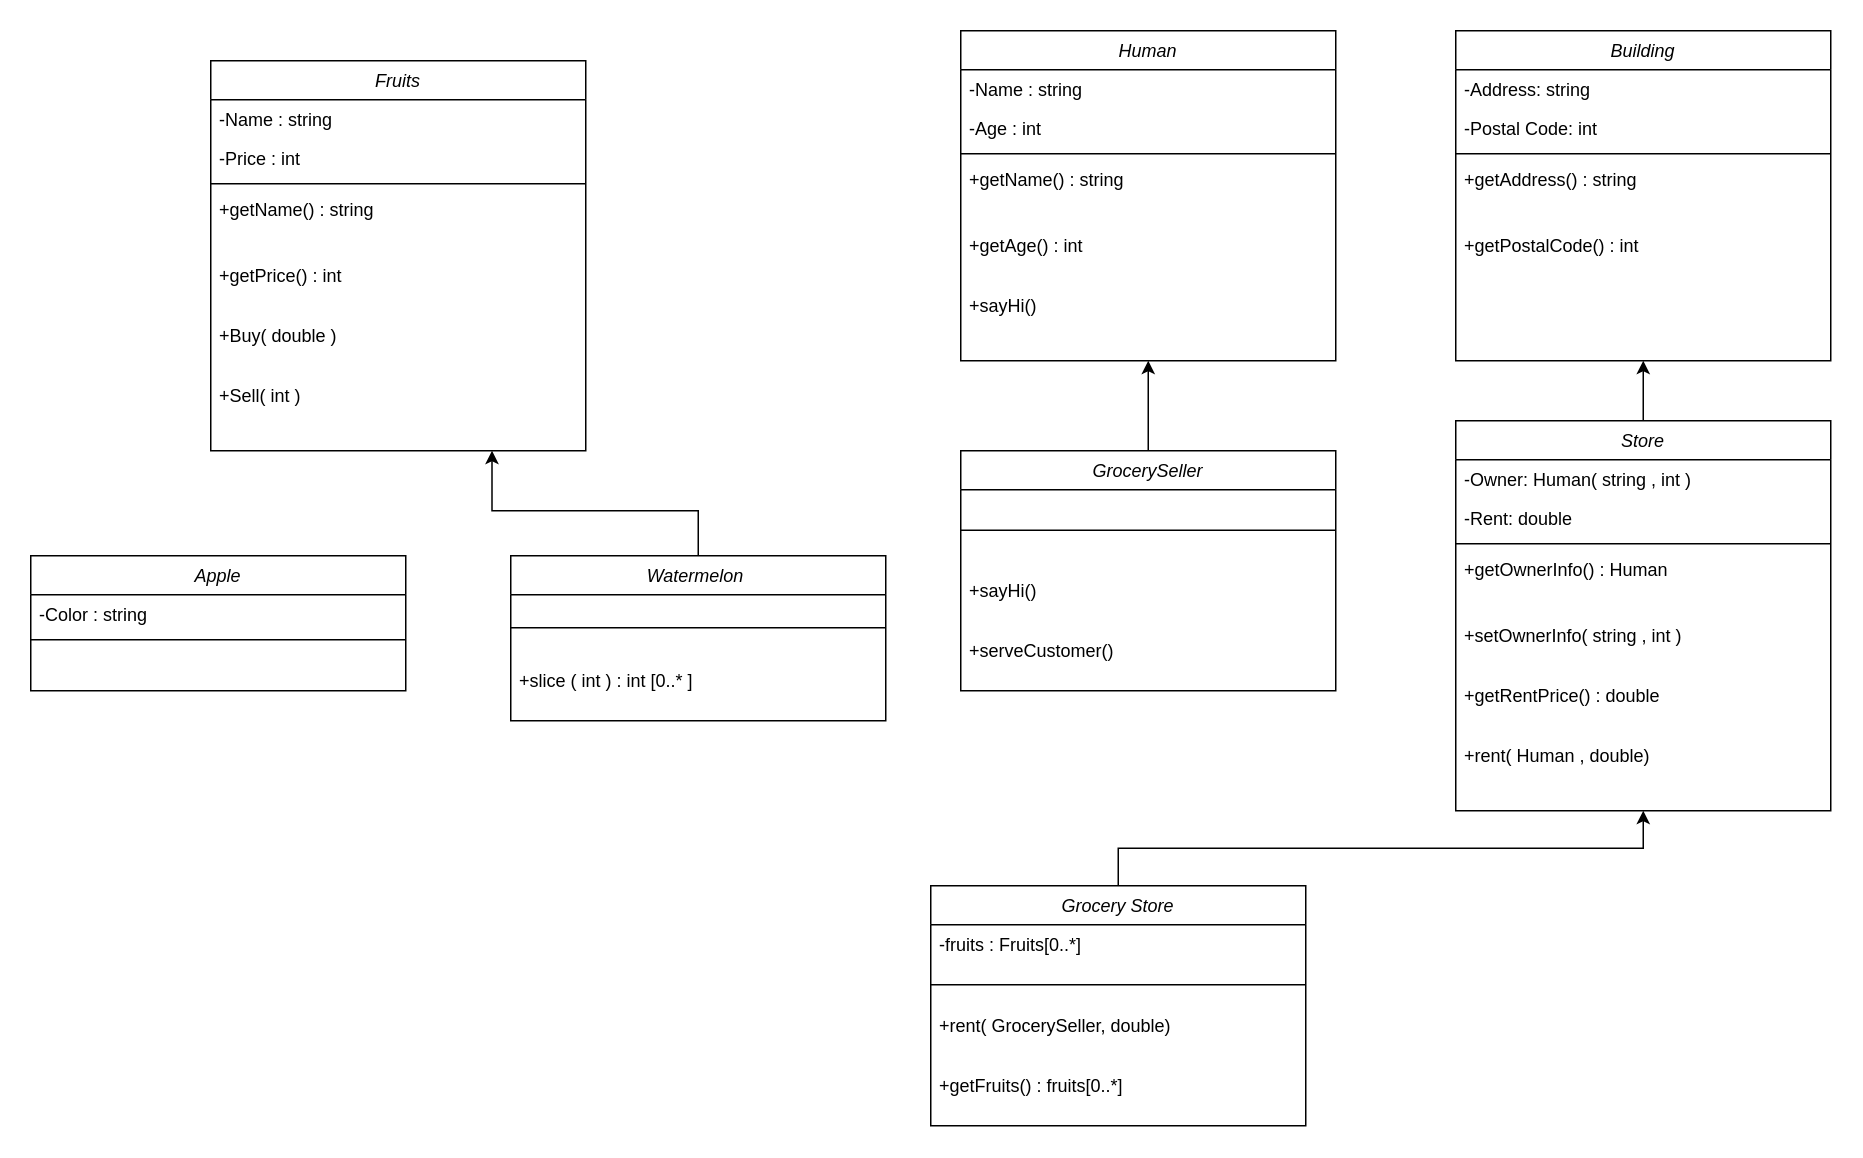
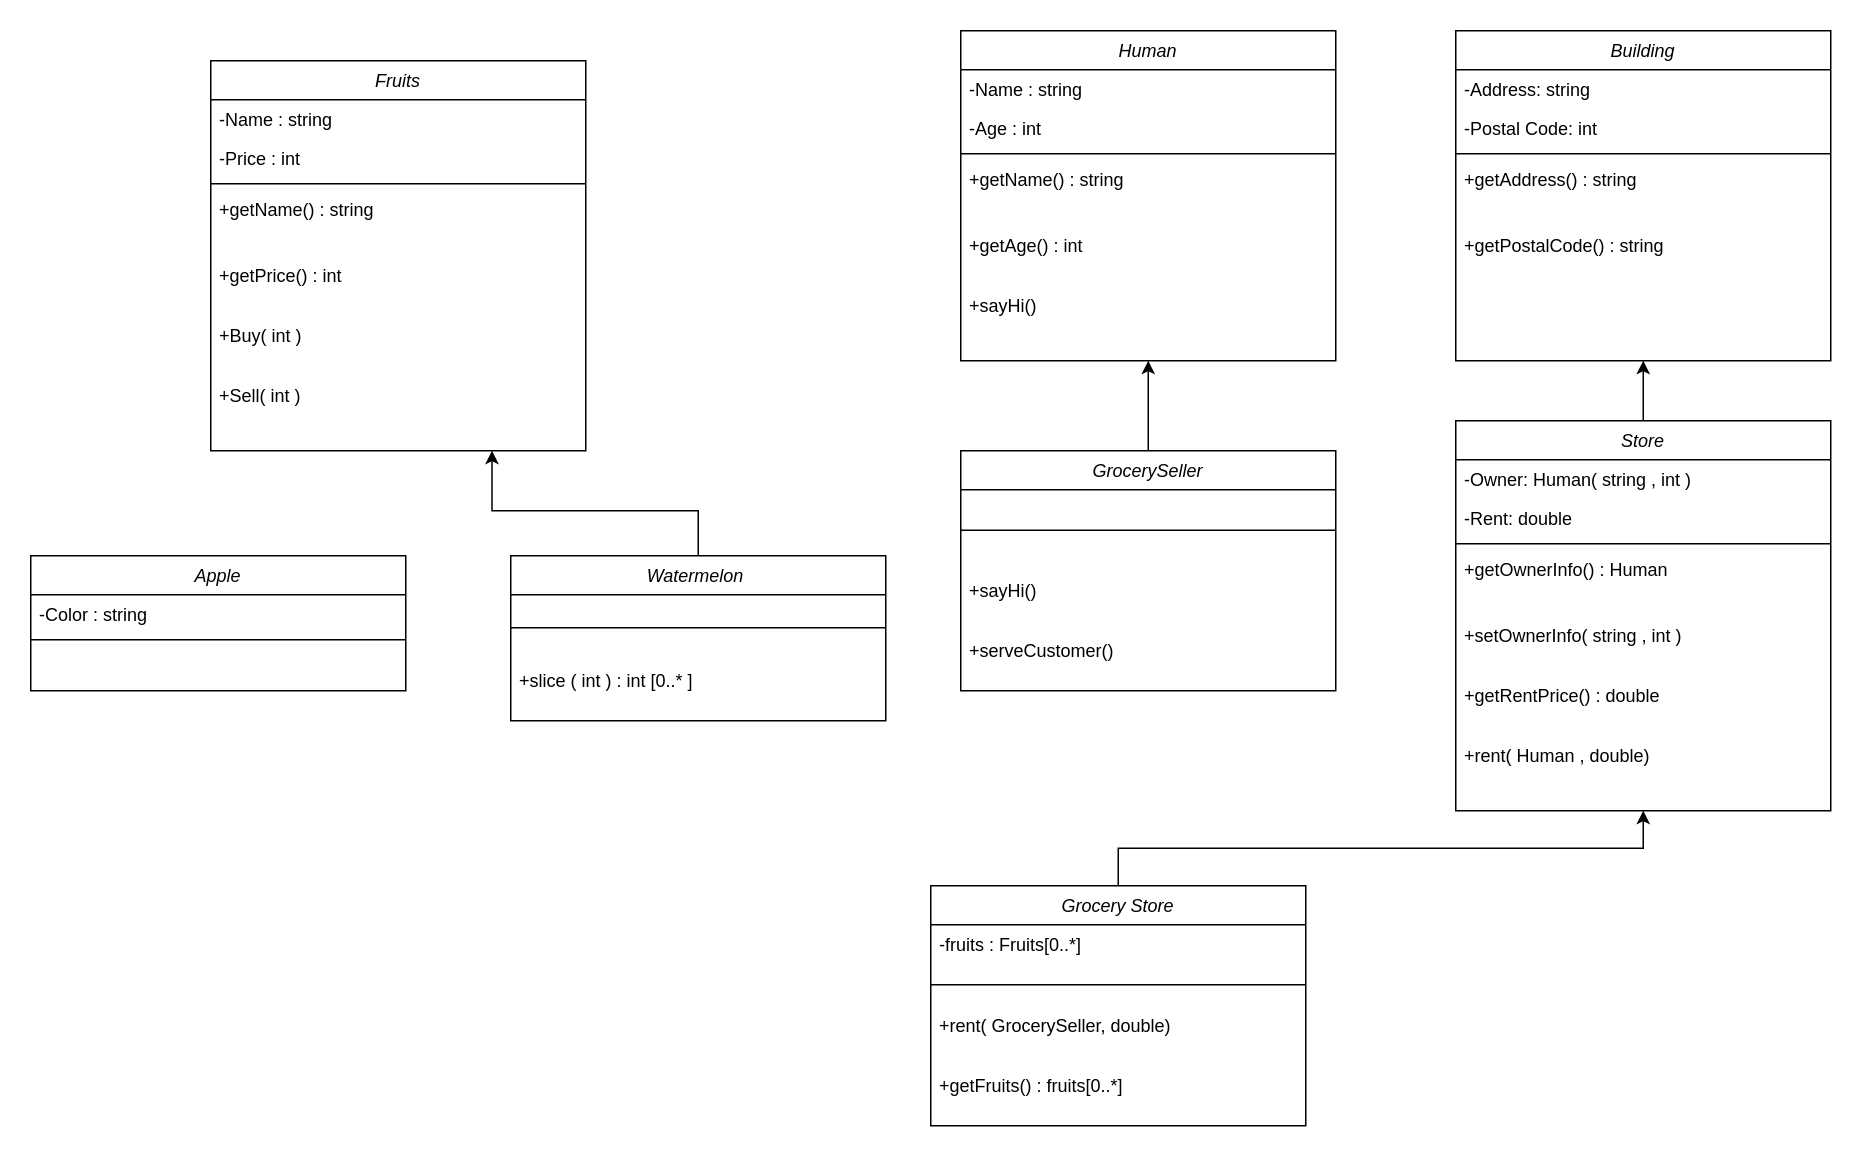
  <mxCell id="0" />
  <mxCell id="1" parent="0" />
  <mxCell id="2" value="Fruits" style="swimlane;fontStyle=2;align=center;verticalAlign=top;childLayout=stackLayout;horizontal=1;startSize=26;horizontalStack=0;resizeParent=1;resizeLast=0;collapsible=1;marginBottom=0;rounded=0;shadow=0;strokeWidth=1;" parent="1" vertex="1"><mxGeometry x="140" y="40" width="250" height="260" as="geometry"><mxRectangle x="230" y="140" width="160" height="26" as="alternateBounds" /></mxGeometry></mxCell>
  <mxCell id="3" value="-Name : string" style="text;align=left;verticalAlign=top;spacingLeft=4;spacingRight=4;overflow=hidden;rotatable=0;points=[[0,0.5],[1,0.5]];portConstraint=eastwest;" parent="2" vertex="1"><mxGeometry y="26" width="250" height="26" as="geometry" /></mxCell>
  <mxCell id="4" value="-Price : int" style="text;align=left;verticalAlign=top;spacingLeft=4;spacingRight=4;overflow=hidden;rotatable=0;points=[[0,0.5],[1,0.5]];portConstraint=eastwest;rounded=0;shadow=0;html=0;" parent="2" vertex="1"><mxGeometry y="52" width="250" height="26" as="geometry" /></mxCell>
  <mxCell id="5" value="" style="line;html=1;strokeWidth=1;align=left;verticalAlign=middle;spacingTop=-1;spacingLeft=3;spacingRight=3;rotatable=0;labelPosition=right;points=[];portConstraint=eastwest;" parent="2" vertex="1"><mxGeometry y="78" width="250" height="8" as="geometry" /></mxCell>
  <mxCell id="6" value="+getName() : string&#10;" style="text;align=left;verticalAlign=top;spacingLeft=4;spacingRight=4;overflow=hidden;rotatable=0;points=[[0,0.5],[1,0.5]];portConstraint=eastwest;shadow=0;" parent="2" vertex="1"><mxGeometry y="86" width="250" height="44" as="geometry" /></mxCell>
  <mxCell id="7" value="+getPrice() : int " style="text;align=left;verticalAlign=top;spacingLeft=4;spacingRight=4;overflow=hidden;rotatable=0;points=[[0,0.5],[1,0.5]];portConstraint=eastwest;shadow=0;" parent="2" vertex="1"><mxGeometry y="130" width="250" height="40" as="geometry" /></mxCell>
- <mxCell id="8" value="+Buy( double )" style="text;align=left;verticalAlign=top;spacingLeft=4;spacingRight=4;overflow=hidden;rotatable=0;points=[[0,0.5],[1,0.5]];portConstraint=eastwest;shadow=0;" parent="2" vertex="1"><mxGeometry y="170" width="250" height="40" as="geometry" /></mxCell>
+ <mxCell id="8" value="+Buy( int )" style="text;align=left;verticalAlign=top;spacingLeft=4;spacingRight=4;overflow=hidden;rotatable=0;points=[[0,0.5],[1,0.5]];portConstraint=eastwest;shadow=0;" parent="2" vertex="1"><mxGeometry y="170" width="250" height="40" as="geometry" /></mxCell>
  <mxCell id="9" value="+Sell( int )" style="text;align=left;verticalAlign=top;spacingLeft=4;spacingRight=4;overflow=hidden;rotatable=0;points=[[0,0.5],[1,0.5]];portConstraint=eastwest;shadow=0;" parent="2" vertex="1"><mxGeometry y="210" width="250" height="40" as="geometry" /></mxCell>
  <mxCell id="10" value="Apple" style="swimlane;fontStyle=2;align=center;verticalAlign=top;childLayout=stackLayout;horizontal=1;startSize=26;horizontalStack=0;resizeParent=1;resizeLast=0;collapsible=1;marginBottom=0;rounded=0;shadow=0;strokeWidth=1;" parent="1" vertex="1"><mxGeometry x="20" y="370" width="250" height="90" as="geometry"><mxRectangle x="230" y="140" width="160" height="26" as="alternateBounds" /></mxGeometry></mxCell>
  <mxCell id="11" value="-Color : string" style="text;align=left;verticalAlign=top;spacingLeft=4;spacingRight=4;overflow=hidden;rotatable=0;points=[[0,0.5],[1,0.5]];portConstraint=eastwest;" parent="10" vertex="1"><mxGeometry y="26" width="250" height="26" as="geometry" /></mxCell>
  <mxCell id="12" value="" style="line;html=1;strokeWidth=1;align=left;verticalAlign=middle;spacingTop=-1;spacingLeft=3;spacingRight=3;rotatable=0;labelPosition=right;points=[];portConstraint=eastwest;" parent="10" vertex="1"><mxGeometry y="52" width="250" height="8" as="geometry" /></mxCell>
  <mxCell id="13" style="edgeStyle=orthogonalEdgeStyle;rounded=0;orthogonalLoop=1;jettySize=auto;html=1;exitX=0.5;exitY=0;exitDx=0;exitDy=0;entryX=0.75;entryY=1;entryDx=0;entryDy=0;" parent="1" source="14" target="2" edge="1"><mxGeometry relative="1" as="geometry"><mxPoint x="440" y="300" as="targetPoint" /><Array as="points"><mxPoint x="465" y="340" /><mxPoint x="328" y="340" /></Array></mxGeometry></mxCell>
  <mxCell id="14" value="Watermelon " style="swimlane;fontStyle=2;align=center;verticalAlign=top;childLayout=stackLayout;horizontal=1;startSize=26;horizontalStack=0;resizeParent=1;resizeLast=0;collapsible=1;marginBottom=0;rounded=0;shadow=0;strokeWidth=1;" parent="1" vertex="1"><mxGeometry x="340" y="370" width="250" height="110" as="geometry"><mxRectangle x="230" y="140" width="160" height="26" as="alternateBounds" /></mxGeometry></mxCell>
  <mxCell id="15" value="" style="line;html=1;strokeWidth=1;align=left;verticalAlign=middle;spacingTop=-1;spacingLeft=3;spacingRight=3;rotatable=0;labelPosition=right;points=[];portConstraint=eastwest;" parent="14" vertex="1"><mxGeometry y="26" width="250" height="44" as="geometry" /></mxCell>
  <mxCell id="16" value="+slice ( int ) : int [0..* ]&#10;" style="text;align=left;verticalAlign=top;spacingLeft=4;spacingRight=4;overflow=hidden;rotatable=0;points=[[0,0.5],[1,0.5]];portConstraint=eastwest;shadow=0;" parent="14" vertex="1"><mxGeometry y="70" width="250" height="30" as="geometry" /></mxCell>
  <mxCell id="17" value="Human" style="swimlane;fontStyle=2;align=center;verticalAlign=top;childLayout=stackLayout;horizontal=1;startSize=26;horizontalStack=0;resizeParent=1;resizeLast=0;collapsible=1;marginBottom=0;rounded=0;shadow=0;strokeWidth=1;" vertex="1" parent="1"><mxGeometry x="640" y="20" width="250" height="220" as="geometry"><mxRectangle x="230" y="140" width="160" height="26" as="alternateBounds" /></mxGeometry></mxCell>
  <mxCell id="18" value="-Name : string" style="text;align=left;verticalAlign=top;spacingLeft=4;spacingRight=4;overflow=hidden;rotatable=0;points=[[0,0.5],[1,0.5]];portConstraint=eastwest;" vertex="1" parent="17"><mxGeometry y="26" width="250" height="26" as="geometry" /></mxCell>
  <mxCell id="19" value="-Age : int" style="text;align=left;verticalAlign=top;spacingLeft=4;spacingRight=4;overflow=hidden;rotatable=0;points=[[0,0.5],[1,0.5]];portConstraint=eastwest;rounded=0;shadow=0;html=0;" vertex="1" parent="17"><mxGeometry y="52" width="250" height="26" as="geometry" /></mxCell>
  <mxCell id="20" value="" style="line;html=1;strokeWidth=1;align=left;verticalAlign=middle;spacingTop=-1;spacingLeft=3;spacingRight=3;rotatable=0;labelPosition=right;points=[];portConstraint=eastwest;" vertex="1" parent="17"><mxGeometry y="78" width="250" height="8" as="geometry" /></mxCell>
  <mxCell id="21" value="+getName() : string&#10;" style="text;align=left;verticalAlign=top;spacingLeft=4;spacingRight=4;overflow=hidden;rotatable=0;points=[[0,0.5],[1,0.5]];portConstraint=eastwest;shadow=0;" vertex="1" parent="17"><mxGeometry y="86" width="250" height="44" as="geometry" /></mxCell>
  <mxCell id="22" value="+getAge() : int " style="text;align=left;verticalAlign=top;spacingLeft=4;spacingRight=4;overflow=hidden;rotatable=0;points=[[0,0.5],[1,0.5]];portConstraint=eastwest;shadow=0;" vertex="1" parent="17"><mxGeometry y="130" width="250" height="40" as="geometry" /></mxCell>
  <mxCell id="23" value="+sayHi() " style="text;align=left;verticalAlign=top;spacingLeft=4;spacingRight=4;overflow=hidden;rotatable=0;points=[[0,0.5],[1,0.5]];portConstraint=eastwest;shadow=0;" vertex="1" parent="17"><mxGeometry y="170" width="250" height="40" as="geometry" /></mxCell>
  <mxCell id="24" style="edgeStyle=orthogonalEdgeStyle;rounded=0;orthogonalLoop=1;jettySize=auto;html=1;exitX=0.5;exitY=0;exitDx=0;exitDy=0;entryX=0.5;entryY=1;entryDx=0;entryDy=0;" edge="1" parent="1" source="25" target="17"><mxGeometry relative="1" as="geometry" /></mxCell>
  <mxCell id="25" value="GrocerySeller" style="swimlane;fontStyle=2;align=center;verticalAlign=top;childLayout=stackLayout;horizontal=1;startSize=26;horizontalStack=0;resizeParent=1;resizeLast=0;collapsible=1;marginBottom=0;rounded=0;shadow=0;strokeWidth=1;" vertex="1" parent="1"><mxGeometry x="640" y="300" width="250" height="160" as="geometry"><mxRectangle x="230" y="140" width="160" height="26" as="alternateBounds" /></mxGeometry></mxCell>
  <mxCell id="26" value="" style="line;html=1;strokeWidth=1;align=left;verticalAlign=middle;spacingTop=-1;spacingLeft=3;spacingRight=3;rotatable=0;labelPosition=right;points=[];portConstraint=eastwest;" vertex="1" parent="25"><mxGeometry y="26" width="250" height="54" as="geometry" /></mxCell>
  <mxCell id="27" value="+sayHi() " style="text;align=left;verticalAlign=top;spacingLeft=4;spacingRight=4;overflow=hidden;rotatable=0;points=[[0,0.5],[1,0.5]];portConstraint=eastwest;shadow=0;" vertex="1" parent="25"><mxGeometry y="80" width="250" height="40" as="geometry" /></mxCell>
  <mxCell id="28" value="+serveCustomer() " style="text;align=left;verticalAlign=top;spacingLeft=4;spacingRight=4;overflow=hidden;rotatable=0;points=[[0,0.5],[1,0.5]];portConstraint=eastwest;shadow=0;" vertex="1" parent="25"><mxGeometry y="120" width="250" height="40" as="geometry" /></mxCell>
  <mxCell id="29" value="Building" style="swimlane;fontStyle=2;align=center;verticalAlign=top;childLayout=stackLayout;horizontal=1;startSize=26;horizontalStack=0;resizeParent=1;resizeLast=0;collapsible=1;marginBottom=0;rounded=0;shadow=0;strokeWidth=1;" vertex="1" parent="1"><mxGeometry x="970" y="20" width="250" height="220" as="geometry"><mxRectangle x="230" y="140" width="160" height="26" as="alternateBounds" /></mxGeometry></mxCell>
  <mxCell id="30" value="-Address: string" style="text;align=left;verticalAlign=top;spacingLeft=4;spacingRight=4;overflow=hidden;rotatable=0;points=[[0,0.5],[1,0.5]];portConstraint=eastwest;" vertex="1" parent="29"><mxGeometry y="26" width="250" height="26" as="geometry" /></mxCell>
  <mxCell id="31" value="-Postal Code: int" style="text;align=left;verticalAlign=top;spacingLeft=4;spacingRight=4;overflow=hidden;rotatable=0;points=[[0,0.5],[1,0.5]];portConstraint=eastwest;rounded=0;shadow=0;html=0;" vertex="1" parent="29"><mxGeometry y="52" width="250" height="26" as="geometry" /></mxCell>
  <mxCell id="32" value="" style="line;html=1;strokeWidth=1;align=left;verticalAlign=middle;spacingTop=-1;spacingLeft=3;spacingRight=3;rotatable=0;labelPosition=right;points=[];portConstraint=eastwest;" vertex="1" parent="29"><mxGeometry y="78" width="250" height="8" as="geometry" /></mxCell>
  <mxCell id="33" value="+getAddress() : string&#10;" style="text;align=left;verticalAlign=top;spacingLeft=4;spacingRight=4;overflow=hidden;rotatable=0;points=[[0,0.5],[1,0.5]];portConstraint=eastwest;shadow=0;" vertex="1" parent="29"><mxGeometry y="86" width="250" height="44" as="geometry" /></mxCell>
- <mxCell id="34" value="+getPostalCode() : int " style="text;align=left;verticalAlign=top;spacingLeft=4;spacingRight=4;overflow=hidden;rotatable=0;points=[[0,0.5],[1,0.5]];portConstraint=eastwest;shadow=0;" vertex="1" parent="29"><mxGeometry y="130" width="250" height="40" as="geometry" /></mxCell>
+ <mxCell id="34" value="+getPostalCode() : string " style="text;align=left;verticalAlign=top;spacingLeft=4;spacingRight=4;overflow=hidden;rotatable=0;points=[[0,0.5],[1,0.5]];portConstraint=eastwest;shadow=0;" vertex="1" parent="29"><mxGeometry y="130" width="250" height="40" as="geometry" /></mxCell>
  <mxCell id="35" style="edgeStyle=orthogonalEdgeStyle;rounded=0;orthogonalLoop=1;jettySize=auto;html=1;exitX=0.5;exitY=0;exitDx=0;exitDy=0;entryX=0.5;entryY=1;entryDx=0;entryDy=0;" edge="1" parent="1" source="36" target="29"><mxGeometry relative="1" as="geometry" /></mxCell>
  <mxCell id="36" value="Store" style="swimlane;fontStyle=2;align=center;verticalAlign=top;childLayout=stackLayout;horizontal=1;startSize=26;horizontalStack=0;resizeParent=1;resizeLast=0;collapsible=1;marginBottom=0;rounded=0;shadow=0;strokeWidth=1;" vertex="1" parent="1"><mxGeometry x="970" y="280" width="250" height="260" as="geometry"><mxRectangle x="230" y="140" width="160" height="26" as="alternateBounds" /></mxGeometry></mxCell>
  <mxCell id="37" value="-Owner: Human( string , int )" style="text;align=left;verticalAlign=top;spacingLeft=4;spacingRight=4;overflow=hidden;rotatable=0;points=[[0,0.5],[1,0.5]];portConstraint=eastwest;" vertex="1" parent="36"><mxGeometry y="26" width="250" height="26" as="geometry" /></mxCell>
  <mxCell id="38" value="-Rent: double" style="text;align=left;verticalAlign=top;spacingLeft=4;spacingRight=4;overflow=hidden;rotatable=0;points=[[0,0.5],[1,0.5]];portConstraint=eastwest;rounded=0;shadow=0;html=0;" vertex="1" parent="36"><mxGeometry y="52" width="250" height="26" as="geometry" /></mxCell>
  <mxCell id="39" value="" style="line;html=1;strokeWidth=1;align=left;verticalAlign=middle;spacingTop=-1;spacingLeft=3;spacingRight=3;rotatable=0;labelPosition=right;points=[];portConstraint=eastwest;" vertex="1" parent="36"><mxGeometry y="78" width="250" height="8" as="geometry" /></mxCell>
  <mxCell id="40" value="+getOwnerInfo() : Human&#10;" style="text;align=left;verticalAlign=top;spacingLeft=4;spacingRight=4;overflow=hidden;rotatable=0;points=[[0,0.5],[1,0.5]];portConstraint=eastwest;shadow=0;" vertex="1" parent="36"><mxGeometry y="86" width="250" height="44" as="geometry" /></mxCell>
  <mxCell id="41" value="+setOwnerInfo( string , int )" style="text;align=left;verticalAlign=top;spacingLeft=4;spacingRight=4;overflow=hidden;rotatable=0;points=[[0,0.5],[1,0.5]];portConstraint=eastwest;shadow=0;" vertex="1" parent="36"><mxGeometry y="130" width="250" height="40" as="geometry" /></mxCell>
  <mxCell id="42" value="+getRentPrice() : double" style="text;align=left;verticalAlign=top;spacingLeft=4;spacingRight=4;overflow=hidden;rotatable=0;points=[[0,0.5],[1,0.5]];portConstraint=eastwest;shadow=0;" vertex="1" parent="36"><mxGeometry y="170" width="250" height="40" as="geometry" /></mxCell>
  <mxCell id="43" value="+rent( Human , double)" style="text;align=left;verticalAlign=top;spacingLeft=4;spacingRight=4;overflow=hidden;rotatable=0;points=[[0,0.5],[1,0.5]];portConstraint=eastwest;shadow=0;" vertex="1" parent="36"><mxGeometry y="210" width="250" height="40" as="geometry" /></mxCell>
  <mxCell id="44" style="edgeStyle=orthogonalEdgeStyle;rounded=0;orthogonalLoop=1;jettySize=auto;html=1;exitX=0.5;exitY=0;exitDx=0;exitDy=0;entryX=0.5;entryY=1;entryDx=0;entryDy=0;" edge="1" parent="1" source="45" target="36"><mxGeometry relative="1" as="geometry" /></mxCell>
  <mxCell id="45" value="Grocery Store" style="swimlane;fontStyle=2;align=center;verticalAlign=top;childLayout=stackLayout;horizontal=1;startSize=26;horizontalStack=0;resizeParent=1;resizeLast=0;collapsible=1;marginBottom=0;rounded=0;shadow=0;strokeWidth=1;" vertex="1" parent="1"><mxGeometry x="620" y="590" width="250" height="160" as="geometry"><mxRectangle x="230" y="140" width="160" height="26" as="alternateBounds" /></mxGeometry></mxCell>
  <mxCell id="46" value="-fruits : Fruits[0..*]" style="text;align=left;verticalAlign=top;spacingLeft=4;spacingRight=4;overflow=hidden;rotatable=0;points=[[0,0.5],[1,0.5]];portConstraint=eastwest;" vertex="1" parent="45"><mxGeometry y="26" width="250" height="26" as="geometry" /></mxCell>
  <mxCell id="47" value="" style="line;html=1;strokeWidth=1;align=left;verticalAlign=middle;spacingTop=-1;spacingLeft=3;spacingRight=3;rotatable=0;labelPosition=right;points=[];portConstraint=eastwest;" vertex="1" parent="45"><mxGeometry y="52" width="250" height="28" as="geometry" /></mxCell>
  <mxCell id="48" value="+rent( GrocerySeller, double)" style="text;align=left;verticalAlign=top;spacingLeft=4;spacingRight=4;overflow=hidden;rotatable=0;points=[[0,0.5],[1,0.5]];portConstraint=eastwest;shadow=0;" vertex="1" parent="45"><mxGeometry y="80" width="250" height="40" as="geometry" /></mxCell>
  <mxCell id="49" value="+getFruits() : fruits[0..*]" style="text;align=left;verticalAlign=top;spacingLeft=4;spacingRight=4;overflow=hidden;rotatable=0;points=[[0,0.5],[1,0.5]];portConstraint=eastwest;shadow=0;" vertex="1" parent="45"><mxGeometry y="120" width="250" height="40" as="geometry" /></mxCell>
